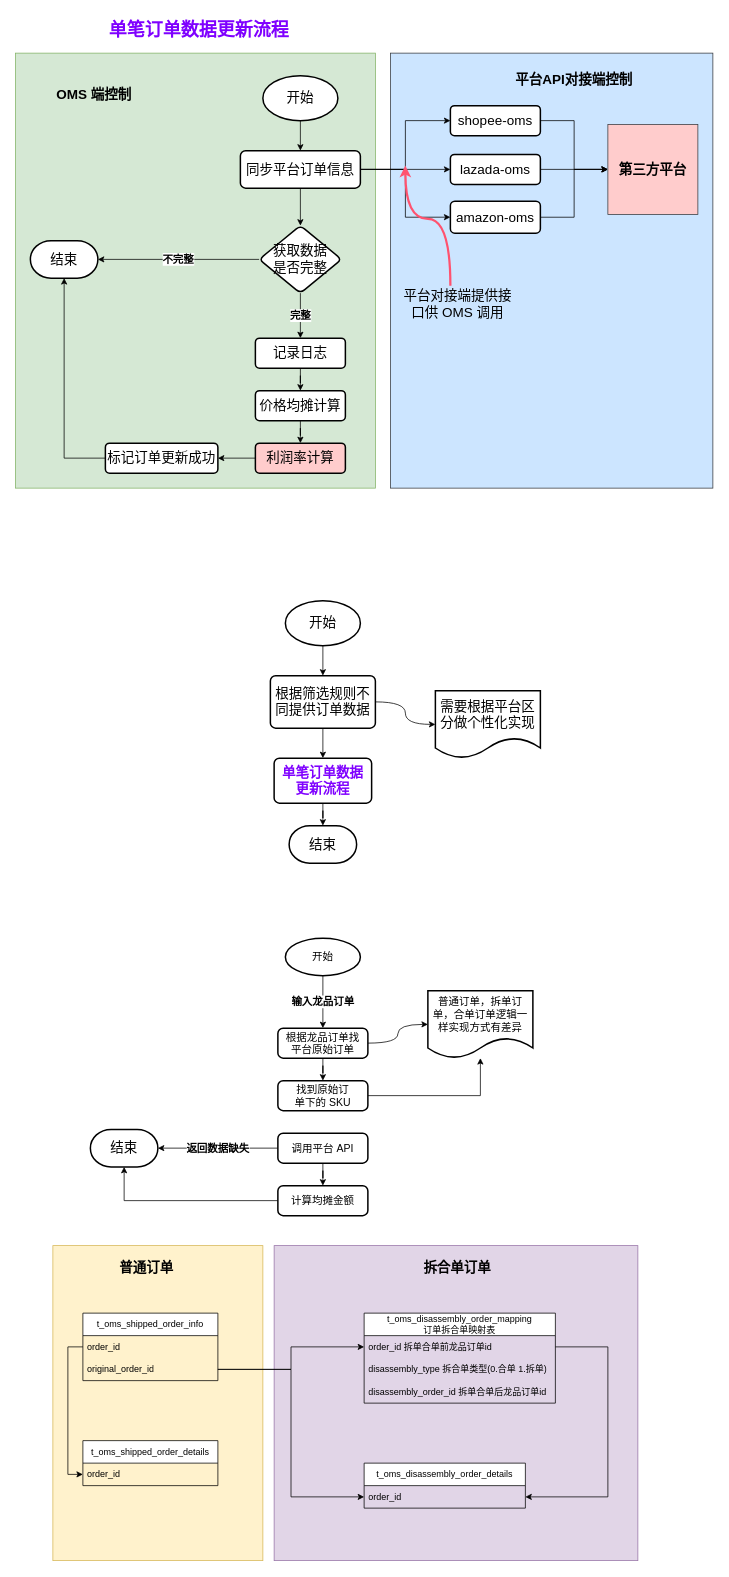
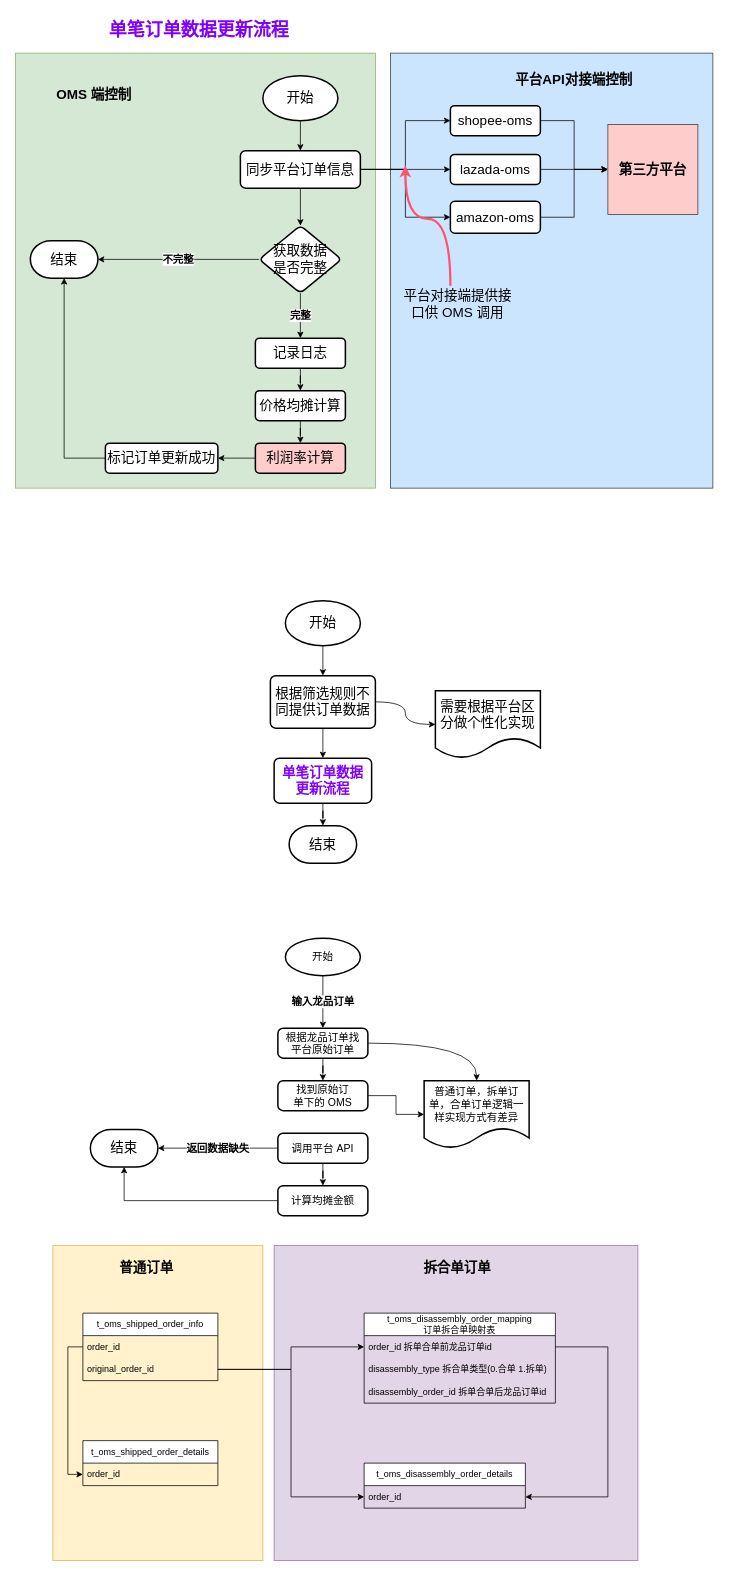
  <mxCell id="0" />
  <mxCell id="1" parent="0" />
  <mxCell id="2" value="" style="rounded=0;whiteSpace=wrap;html=1;fillColor=#e1d5e7;strokeColor=#9673a6;" vertex="1" parent="1"><mxGeometry x="365" y="1660" width="485" height="420" as="geometry" /></mxCell>
  <mxCell id="3" value="" style="rounded=0;whiteSpace=wrap;html=1;fillColor=#fff2cc;strokeColor=#d6b656;" vertex="1" parent="1"><mxGeometry x="70" y="1660" width="280" height="420" as="geometry" /></mxCell>
  <mxCell id="4" value="" style="rounded=0;whiteSpace=wrap;html=1;fillColor=#cce5ff;strokeColor=#36393d;" parent="1" vertex="1"><mxGeometry x="520" y="70" width="430" height="580" as="geometry" /></mxCell>
  <mxCell id="5" value="" style="rounded=0;whiteSpace=wrap;html=1;fillColor=#d5e8d4;strokeColor=#82b366;" parent="1" vertex="1"><mxGeometry x="20" y="70" width="480" height="580" as="geometry" /></mxCell>
  <mxCell id="6" style="edgeStyle=orthogonalEdgeStyle;rounded=0;orthogonalLoop=1;jettySize=auto;html=1;" parent="1" source="7" target="12" edge="1"><mxGeometry relative="1" as="geometry" /></mxCell>
  <mxCell id="7" value="&lt;font style=&quot;font-size: 18px;&quot;&gt;开始&lt;/font&gt;" style="strokeWidth=2;html=1;shape=mxgraph.flowchart.start_1;whiteSpace=wrap;" parent="1" vertex="1"><mxGeometry x="350" y="100" width="100" height="60" as="geometry" /></mxCell>
  <mxCell id="8" value="" style="edgeStyle=orthogonalEdgeStyle;rounded=0;orthogonalLoop=1;jettySize=auto;html=1;" parent="1" source="12" target="16" edge="1"><mxGeometry relative="1" as="geometry" /></mxCell>
  <mxCell id="9" style="edgeStyle=orthogonalEdgeStyle;rounded=0;orthogonalLoop=1;jettySize=auto;html=1;entryX=0;entryY=0.5;entryDx=0;entryDy=0;" parent="1" source="12" target="18" edge="1"><mxGeometry relative="1" as="geometry" /></mxCell>
  <mxCell id="10" style="edgeStyle=orthogonalEdgeStyle;rounded=0;orthogonalLoop=1;jettySize=auto;html=1;entryX=0;entryY=0.5;entryDx=0;entryDy=0;" parent="1" source="12" target="20" edge="1"><mxGeometry relative="1" as="geometry" /></mxCell>
  <mxCell id="11" style="edgeStyle=orthogonalEdgeStyle;rounded=0;orthogonalLoop=1;jettySize=auto;html=1;entryX=0;entryY=0.5;entryDx=0;entryDy=0;" parent="1" source="12" target="22" edge="1"><mxGeometry relative="1" as="geometry" /></mxCell>
  <mxCell id="12" value="&lt;font style=&quot;font-size: 18px;&quot;&gt;同步平台订单信息&lt;/font&gt;" style="rounded=1;whiteSpace=wrap;html=1;absoluteArcSize=1;arcSize=14;strokeWidth=2;" parent="1" vertex="1"><mxGeometry x="320" y="200" width="160" height="50" as="geometry" /></mxCell>
  <mxCell id="13" value="&lt;font style=&quot;font-size: 18px;&quot;&gt;结束&lt;/font&gt;" style="strokeWidth=2;html=1;shape=mxgraph.flowchart.terminator;whiteSpace=wrap;" parent="1" vertex="1"><mxGeometry x="40" y="320" width="90" height="50" as="geometry" /></mxCell>
  <mxCell id="14" value="&lt;font style=&quot;font-size: 14px;&quot;&gt;&lt;b&gt;不完整&lt;/b&gt;&lt;/font&gt;" style="edgeStyle=orthogonalEdgeStyle;rounded=0;orthogonalLoop=1;jettySize=auto;html=1;" parent="1" source="16" target="13" edge="1"><mxGeometry relative="1" as="geometry" /></mxCell>
  <mxCell id="15" value="&lt;font style=&quot;font-size: 14px;&quot;&gt;&lt;b&gt;完整&lt;/b&gt;&lt;/font&gt;" style="edgeStyle=orthogonalEdgeStyle;rounded=0;orthogonalLoop=1;jettySize=auto;html=1;" parent="1" source="16" target="24" edge="1"><mxGeometry relative="1" as="geometry" /></mxCell>
  <mxCell id="16" value="&lt;font style=&quot;font-size: 18px;&quot;&gt;获取数据&lt;br&gt;是否完整&lt;/font&gt;" style="rhombus;whiteSpace=wrap;html=1;rounded=1;arcSize=14;strokeWidth=2;" parent="1" vertex="1"><mxGeometry x="345" y="300" width="110" height="90" as="geometry" /></mxCell>
  <mxCell id="17" style="edgeStyle=orthogonalEdgeStyle;rounded=0;orthogonalLoop=1;jettySize=auto;html=1;entryX=0;entryY=0.5;entryDx=0;entryDy=0;" parent="1" source="18" target="31" edge="1"><mxGeometry relative="1" as="geometry" /></mxCell>
  <mxCell id="18" value="&lt;font style=&quot;font-size: 18px;&quot;&gt;shopee-oms&lt;/font&gt;" style="whiteSpace=wrap;html=1;rounded=1;arcSize=14;strokeWidth=2;" parent="1" vertex="1"><mxGeometry x="600" y="140" width="120" height="40" as="geometry" /></mxCell>
  <mxCell id="19" style="edgeStyle=orthogonalEdgeStyle;rounded=0;orthogonalLoop=1;jettySize=auto;html=1;entryX=0;entryY=0.5;entryDx=0;entryDy=0;" parent="1" source="20" target="31" edge="1"><mxGeometry relative="1" as="geometry" /></mxCell>
  <mxCell id="20" value="&lt;font style=&quot;font-size: 18px;&quot;&gt;lazada-oms&lt;/font&gt;" style="whiteSpace=wrap;html=1;rounded=1;arcSize=14;strokeWidth=2;" parent="1" vertex="1"><mxGeometry x="600" y="205" width="120" height="40" as="geometry" /></mxCell>
  <mxCell id="21" style="edgeStyle=orthogonalEdgeStyle;rounded=0;orthogonalLoop=1;jettySize=auto;html=1;entryX=0;entryY=0.5;entryDx=0;entryDy=0;" parent="1" source="22" target="31" edge="1"><mxGeometry relative="1" as="geometry" /></mxCell>
  <mxCell id="22" value="&lt;font style=&quot;font-size: 18px;&quot;&gt;amazon-oms&lt;/font&gt;" style="whiteSpace=wrap;html=1;rounded=1;arcSize=14;strokeWidth=2;" parent="1" vertex="1"><mxGeometry x="600" y="267.5" width="120" height="42.5" as="geometry" /></mxCell>
  <mxCell id="23" style="edgeStyle=orthogonalEdgeStyle;rounded=0;orthogonalLoop=1;jettySize=auto;html=1;entryX=0.5;entryY=0;entryDx=0;entryDy=0;" parent="1" source="24" target="26" edge="1"><mxGeometry relative="1" as="geometry" /></mxCell>
  <mxCell id="24" value="&lt;font style=&quot;font-size: 18px;&quot;&gt;记录日志&lt;/font&gt;" style="rounded=1;whiteSpace=wrap;html=1;arcSize=14;strokeWidth=2;" parent="1" vertex="1"><mxGeometry x="340" y="450" width="120" height="40" as="geometry" /></mxCell>
  <mxCell id="25" style="edgeStyle=orthogonalEdgeStyle;rounded=0;orthogonalLoop=1;jettySize=auto;html=1;" parent="1" source="26" target="28" edge="1"><mxGeometry relative="1" as="geometry" /></mxCell>
  <mxCell id="26" value="&lt;font style=&quot;font-size: 18px;&quot;&gt;价格均摊计算&lt;/font&gt;" style="rounded=1;whiteSpace=wrap;html=1;arcSize=14;strokeWidth=2;" parent="1" vertex="1"><mxGeometry x="340" y="520" width="120" height="40" as="geometry" /></mxCell>
  <mxCell id="27" style="edgeStyle=orthogonalEdgeStyle;rounded=0;orthogonalLoop=1;jettySize=auto;html=1;" parent="1" source="28" target="36" edge="1"><mxGeometry relative="1" as="geometry" /></mxCell>
  <mxCell id="28" value="&lt;font style=&quot;font-size: 18px;&quot;&gt;利润率计算&lt;/font&gt;" style="rounded=1;whiteSpace=wrap;html=1;arcSize=14;strokeWidth=2;fillColor=#ffcccc;" parent="1" vertex="1"><mxGeometry x="340" y="590" width="120" height="40" as="geometry" /></mxCell>
  <mxCell id="29" value="&lt;font color=&quot;#7f00ff&quot; style=&quot;font-size: 24px;&quot;&gt;&lt;b style=&quot;&quot;&gt;单笔订单数据更新流程&lt;/b&gt;&lt;/font&gt;" style="text;html=1;strokeColor=none;fillColor=none;align=center;verticalAlign=middle;whiteSpace=wrap;rounded=0;" parent="1" vertex="1"><mxGeometry x="130" width="270" height="40" as="geometry" y="20" /></mxCell>
  <mxCell id="30" value="&lt;font style=&quot;font-size: 18px;&quot;&gt;&lt;b&gt;OMS 端控制&lt;/b&gt;&lt;/font&gt;" style="text;html=1;strokeColor=none;fillColor=none;align=center;verticalAlign=middle;whiteSpace=wrap;rounded=0;" parent="1" vertex="1"><mxGeometry x="70" y="110" width="110" height="30" as="geometry" /></mxCell>
  <mxCell id="31" value="&lt;font style=&quot;font-size: 18px;&quot;&gt;&lt;b&gt;第三方平台&lt;/b&gt;&lt;/font&gt;" style="whiteSpace=wrap;html=1;aspect=fixed;fillColor=#ffcccc;strokeColor=#36393d;" parent="1" vertex="1"><mxGeometry x="810" y="165" width="120" height="120" as="geometry" /></mxCell>
  <mxCell id="32" value="&lt;font style=&quot;font-size: 18px;&quot;&gt;&lt;b&gt;平台API对接端控制&lt;/b&gt;&lt;/font&gt;" style="text;html=1;strokeColor=none;fillColor=none;align=center;verticalAlign=middle;whiteSpace=wrap;rounded=0;" parent="1" vertex="1"><mxGeometry x="680" y="90" width="170" height="30" as="geometry" /></mxCell>
  <mxCell id="33" style="edgeStyle=orthogonalEdgeStyle;orthogonalLoop=1;jettySize=auto;html=1;curved=1;strokeColor=#FF526F;strokeWidth=3;" parent="1" source="34" edge="1"><mxGeometry relative="1" as="geometry"><mxPoint x="540" y="220" as="targetPoint" /><Array as="points"><mxPoint x="600" y="291" /><mxPoint x="540" y="291" /></Array></mxGeometry></mxCell>
  <mxCell id="34" value="&lt;font style=&quot;font-size: 18px;&quot;&gt;平台对接端提供接口供 OMS 调用&lt;/font&gt;" style="text;html=1;strokeColor=none;fillColor=none;align=center;verticalAlign=middle;whiteSpace=wrap;rounded=0;" parent="1" vertex="1"><mxGeometry x="530" y="380" width="160" height="50" as="geometry" /></mxCell>
  <mxCell id="35" style="edgeStyle=orthogonalEdgeStyle;rounded=0;orthogonalLoop=1;jettySize=auto;html=1;entryX=0.5;entryY=1;entryDx=0;entryDy=0;entryPerimeter=0;" parent="1" source="36" target="13" edge="1"><mxGeometry relative="1" as="geometry" /></mxCell>
  <mxCell id="36" value="&lt;font style=&quot;font-size: 18px;&quot;&gt;标记订单更新成功&lt;/font&gt;" style="rounded=1;whiteSpace=wrap;html=1;arcSize=14;strokeWidth=2;" parent="1" vertex="1"><mxGeometry x="140" y="590" width="150" height="40" as="geometry" /></mxCell>
  <mxCell id="37" style="edgeStyle=orthogonalEdgeStyle;rounded=0;orthogonalLoop=1;jettySize=auto;html=1;" parent="1" source="38" target="41" edge="1"><mxGeometry relative="1" as="geometry" /></mxCell>
  <mxCell id="38" value="&lt;font style=&quot;font-size: 18px;&quot;&gt;开始&lt;/font&gt;" style="strokeWidth=2;html=1;shape=mxgraph.flowchart.start_1;whiteSpace=wrap;" parent="1" vertex="1"><mxGeometry x="380" y="800" width="100" height="60" as="geometry" /></mxCell>
  <mxCell id="39" value="" style="edgeStyle=orthogonalEdgeStyle;orthogonalLoop=1;jettySize=auto;html=1;curved=1;" parent="1" source="41" target="42" edge="1"><mxGeometry relative="1" as="geometry" /></mxCell>
  <mxCell id="40" style="edgeStyle=orthogonalEdgeStyle;rounded=0;orthogonalLoop=1;jettySize=auto;html=1;" parent="1" source="41" target="44" edge="1"><mxGeometry relative="1" as="geometry" /></mxCell>
  <mxCell id="41" value="&lt;font style=&quot;font-size: 18px;&quot;&gt;根据筛选规则不同提供订单数据&lt;/font&gt;" style="rounded=1;whiteSpace=wrap;html=1;absoluteArcSize=1;arcSize=14;strokeWidth=2;" parent="1" vertex="1"><mxGeometry x="360" y="900" width="140" height="70" as="geometry" /></mxCell>
  <mxCell id="42" value="&lt;font style=&quot;font-size: 18px;&quot;&gt;需要根据平台区分做个性化实现&lt;/font&gt;" style="shape=document;whiteSpace=wrap;html=1;boundedLbl=1;rounded=1;arcSize=14;strokeWidth=2;" parent="1" vertex="1"><mxGeometry x="580" y="920" width="140" height="90" as="geometry" /></mxCell>
  <mxCell id="43" style="edgeStyle=orthogonalEdgeStyle;rounded=0;orthogonalLoop=1;jettySize=auto;html=1;" parent="1" source="44" target="45" edge="1"><mxGeometry relative="1" as="geometry" /></mxCell>
  <mxCell id="44" value="&lt;b style=&quot;border-color: var(--border-color); color: rgb(127, 0, 255);&quot;&gt;&lt;font style=&quot;font-size: 18px;&quot;&gt;单笔订单数据&lt;br&gt;更新流程&lt;/font&gt;&lt;/b&gt;" style="rounded=1;whiteSpace=wrap;html=1;absoluteArcSize=1;arcSize=14;strokeWidth=2;" parent="1" vertex="1"><mxGeometry x="365" y="1010" width="130" height="60" as="geometry" /></mxCell>
  <mxCell id="45" value="&lt;font style=&quot;font-size: 18px;&quot;&gt;结束&lt;/font&gt;" style="strokeWidth=2;html=1;shape=mxgraph.flowchart.terminator;whiteSpace=wrap;" parent="1" vertex="1"><mxGeometry x="385" y="1100" width="90" height="50" as="geometry" /></mxCell>
  <mxCell id="46" value="&lt;font style=&quot;font-size: 14px;&quot;&gt;&lt;b&gt;输入龙品订单&lt;/b&gt;&lt;/font&gt;" style="edgeStyle=orthogonalEdgeStyle;rounded=0;orthogonalLoop=1;jettySize=auto;html=1;" edge="1" parent="1" source="47" target="50"><mxGeometry relative="1" as="geometry" /></mxCell>
  <mxCell id="47" value="&lt;font style=&quot;font-size: 14px;&quot;&gt;开始&lt;/font&gt;" style="strokeWidth=2;html=1;shape=mxgraph.flowchart.start_1;whiteSpace=wrap;" vertex="1" parent="1"><mxGeometry x="380" y="1250" width="100" height="50" as="geometry" /></mxCell>
  <mxCell id="48" style="edgeStyle=orthogonalEdgeStyle;rounded=0;orthogonalLoop=1;jettySize=auto;html=1;entryX=0.5;entryY=0;entryDx=0;entryDy=0;" edge="1" parent="1" source="50" target="52"><mxGeometry relative="1" as="geometry" /></mxCell>
  <mxCell id="49" value="" style="edgeStyle=orthogonalEdgeStyle;orthogonalLoop=1;jettySize=auto;html=1;curved=1;" edge="1" parent="1" source="50" target="58"><mxGeometry relative="1" as="geometry" /></mxCell>
  <mxCell id="50" value="&lt;font style=&quot;font-size: 14px;&quot;&gt;根据龙品订单找&lt;br&gt;平台原始订单&lt;/font&gt;" style="rounded=1;whiteSpace=wrap;html=1;absoluteArcSize=1;arcSize=14;strokeWidth=2;" vertex="1" parent="1"><mxGeometry x="370" y="1370" width="120" height="40" as="geometry" /></mxCell>
  <mxCell id="51" style="edgeStyle=orthogonalEdgeStyle;rounded=0;orthogonalLoop=1;jettySize=auto;html=1;" edge="1" parent="1" source="52" target="58"><mxGeometry relative="1" as="geometry" /></mxCell>
- <mxCell id="52" value="&lt;span style=&quot;font-size: 14px;&quot;&gt;找到原始订&lt;br&gt;单下的 SKU&lt;/span&gt;" style="rounded=1;whiteSpace=wrap;html=1;absoluteArcSize=1;arcSize=14;strokeWidth=2;" vertex="1" parent="1"><mxGeometry x="370" y="1440" width="120" height="40" as="geometry" /></mxCell>
+ <mxCell id="52" value="&lt;span style=&quot;font-size: 14px;&quot;&gt;找到原始订&lt;br&gt;单下的 OMS&lt;/span&gt;" style="rounded=1;whiteSpace=wrap;html=1;absoluteArcSize=1;arcSize=14;strokeWidth=2;" vertex="1" parent="1"><mxGeometry x="370" y="1440" width="120" height="40" as="geometry" /></mxCell>
  <mxCell id="53" style="edgeStyle=orthogonalEdgeStyle;rounded=0;orthogonalLoop=1;jettySize=auto;html=1;entryX=0.5;entryY=0;entryDx=0;entryDy=0;" edge="1" parent="1" source="55" target="57"><mxGeometry relative="1" as="geometry" /></mxCell>
  <mxCell id="54" value="&lt;font style=&quot;font-size: 14px;&quot;&gt;&lt;b&gt;返回数据缺失&lt;/b&gt;&lt;/font&gt;" style="edgeStyle=orthogonalEdgeStyle;rounded=0;orthogonalLoop=1;jettySize=auto;html=1;entryX=1;entryY=0.5;entryDx=0;entryDy=0;entryPerimeter=0;" edge="1" parent="1" source="55" target="59"><mxGeometry relative="1" as="geometry" /></mxCell>
  <mxCell id="55" value="&lt;span style=&quot;font-size: 14px;&quot;&gt;调用平台 API&lt;/span&gt;" style="rounded=1;whiteSpace=wrap;html=1;absoluteArcSize=1;arcSize=14;strokeWidth=2;" vertex="1" parent="1"><mxGeometry x="370" y="1510" width="120" height="40" as="geometry" /></mxCell>
  <mxCell id="56" style="edgeStyle=orthogonalEdgeStyle;rounded=0;orthogonalLoop=1;jettySize=auto;html=1;" edge="1" parent="1" source="57" target="59"><mxGeometry relative="1" as="geometry" /></mxCell>
  <mxCell id="57" value="&lt;span style=&quot;font-size: 14px;&quot;&gt;计算均摊金额&lt;/span&gt;" style="rounded=1;whiteSpace=wrap;html=1;absoluteArcSize=1;arcSize=14;strokeWidth=2;" vertex="1" parent="1"><mxGeometry x="370" y="1580" width="120" height="40" as="geometry" /></mxCell>
- <mxCell id="58" value="&lt;font style=&quot;font-size: 14px;&quot;&gt;普通订单，拆单订单，合单订单逻辑一样实现方式有差异&lt;/font&gt;" style="shape=document;whiteSpace=wrap;html=1;boundedLbl=1;rounded=1;arcSize=14;strokeWidth=2;" vertex="1" parent="1"><mxGeometry x="570" y="1320" width="140" height="90" as="geometry" /></mxCell>
+ <mxCell id="58" value="&lt;font style=&quot;font-size: 14px;&quot;&gt;普通订单，拆单订单，合单订单逻辑一样实现方式有差异&lt;/font&gt;" style="shape=document;whiteSpace=wrap;html=1;boundedLbl=1;rounded=1;arcSize=14;strokeWidth=2;" vertex="1" parent="1"><mxGeometry x="565" y="1440" width="140" height="90" as="geometry" /></mxCell>
  <mxCell id="59" value="&lt;font style=&quot;font-size: 18px;&quot;&gt;结束&lt;/font&gt;" style="strokeWidth=2;html=1;shape=mxgraph.flowchart.terminator;whiteSpace=wrap;" vertex="1" parent="1"><mxGeometry x="120" y="1505" width="90" height="50" as="geometry" /></mxCell>
  <mxCell id="60" value="t_oms_shipped_order_info" style="swimlane;fontStyle=0;childLayout=stackLayout;horizontal=1;startSize=30;horizontalStack=0;resizeParent=1;resizeParentMax=0;resizeLast=0;collapsible=1;marginBottom=0;whiteSpace=wrap;html=1;" vertex="1" parent="1"><mxGeometry x="110" y="1750" width="180" height="90" as="geometry" /></mxCell>
  <mxCell id="61" value="order_id" style="text;strokeColor=none;fillColor=none;align=left;verticalAlign=middle;spacingLeft=4;spacingRight=4;overflow=hidden;points=[[0,0.5],[1,0.5]];portConstraint=eastwest;rotatable=0;whiteSpace=wrap;html=1;" vertex="1" parent="60"><mxGeometry y="30" width="180" height="30" as="geometry" /></mxCell>
  <mxCell id="62" value="original_order_id" style="text;strokeColor=none;fillColor=none;align=left;verticalAlign=middle;spacingLeft=4;spacingRight=4;overflow=hidden;points=[[0,0.5],[1,0.5]];portConstraint=eastwest;rotatable=0;whiteSpace=wrap;html=1;" vertex="1" parent="60"><mxGeometry y="60" width="180" height="30" as="geometry" /></mxCell>
  <mxCell id="63" value="t_oms_disassembly_order_mapping&lt;br&gt;订单拆合单映射表" style="swimlane;fontStyle=0;childLayout=stackLayout;horizontal=1;startSize=30;horizontalStack=0;resizeParent=1;resizeParentMax=0;resizeLast=0;collapsible=1;marginBottom=0;whiteSpace=wrap;html=1;" vertex="1" parent="1"><mxGeometry x="485" y="1750" width="255" height="120" as="geometry"><mxRectangle x="455" y="1670" width="230" height="30" as="alternateBounds" /></mxGeometry></mxCell>
  <mxCell id="64" value="order_id 拆单合单前龙品订单id" style="text;strokeColor=none;fillColor=none;align=left;verticalAlign=middle;spacingLeft=4;spacingRight=4;overflow=hidden;points=[[0,0.5],[1,0.5]];portConstraint=eastwest;rotatable=0;whiteSpace=wrap;html=1;" vertex="1" parent="63"><mxGeometry y="30" width="255" height="30" as="geometry" /></mxCell>
  <mxCell id="65" value="disassembly_type&amp;nbsp;拆合单类型(0.合单 1.拆单)" style="text;strokeColor=none;fillColor=none;align=left;verticalAlign=middle;spacingLeft=4;spacingRight=4;overflow=hidden;points=[[0,0.5],[1,0.5]];portConstraint=eastwest;rotatable=0;whiteSpace=wrap;html=1;" vertex="1" parent="63"><mxGeometry y="60" width="255" height="30" as="geometry" /></mxCell>
  <mxCell id="66" value="disassembly_order_id 拆单合单后龙品订单id" style="text;strokeColor=none;fillColor=none;align=left;verticalAlign=middle;spacingLeft=4;spacingRight=4;overflow=hidden;points=[[0,0.5],[1,0.5]];portConstraint=eastwest;rotatable=0;whiteSpace=wrap;html=1;" vertex="1" parent="63"><mxGeometry y="90" width="255" height="30" as="geometry" /></mxCell>
  <mxCell id="67" value="t_oms_shipped_order_details" style="swimlane;fontStyle=0;childLayout=stackLayout;horizontal=1;startSize=30;horizontalStack=0;resizeParent=1;resizeParentMax=0;resizeLast=0;collapsible=1;marginBottom=0;whiteSpace=wrap;html=1;" vertex="1" parent="1"><mxGeometry x="110" y="1920" width="180" height="60" as="geometry" /></mxCell>
  <mxCell id="68" value="order_id" style="text;strokeColor=none;fillColor=none;align=left;verticalAlign=middle;spacingLeft=4;spacingRight=4;overflow=hidden;points=[[0,0.5],[1,0.5]];portConstraint=eastwest;rotatable=0;whiteSpace=wrap;html=1;" vertex="1" parent="67"><mxGeometry y="30" width="180" height="30" as="geometry" /></mxCell>
  <mxCell id="69" style="edgeStyle=orthogonalEdgeStyle;rounded=0;orthogonalLoop=1;jettySize=auto;html=1;entryX=0;entryY=0.5;entryDx=0;entryDy=0;" edge="1" parent="1" source="61" target="68"><mxGeometry relative="1" as="geometry" /></mxCell>
  <mxCell id="70" style="edgeStyle=orthogonalEdgeStyle;rounded=0;orthogonalLoop=1;jettySize=auto;html=1;entryX=0;entryY=0.5;entryDx=0;entryDy=0;" edge="1" parent="1" source="62" target="64"><mxGeometry relative="1" as="geometry" /></mxCell>
  <mxCell id="71" value="t_oms_disassembly_order_details" style="swimlane;fontStyle=0;childLayout=stackLayout;horizontal=1;startSize=30;horizontalStack=0;resizeParent=1;resizeParentMax=0;resizeLast=0;collapsible=1;marginBottom=0;whiteSpace=wrap;html=1;" vertex="1" parent="1"><mxGeometry x="485" y="1950" width="215" height="60" as="geometry" /></mxCell>
  <mxCell id="72" value="order_id" style="text;strokeColor=none;fillColor=none;align=left;verticalAlign=middle;spacingLeft=4;spacingRight=4;overflow=hidden;points=[[0,0.5],[1,0.5]];portConstraint=eastwest;rotatable=0;whiteSpace=wrap;html=1;" vertex="1" parent="71"><mxGeometry y="30" width="215" height="30" as="geometry" /></mxCell>
  <mxCell id="73" style="edgeStyle=orthogonalEdgeStyle;rounded=0;orthogonalLoop=1;jettySize=auto;html=1;entryX=0;entryY=0.5;entryDx=0;entryDy=0;" edge="1" parent="1" source="62" target="72"><mxGeometry relative="1" as="geometry" /></mxCell>
  <mxCell id="74" style="edgeStyle=orthogonalEdgeStyle;rounded=0;orthogonalLoop=1;jettySize=auto;html=1;entryX=1;entryY=0.5;entryDx=0;entryDy=0;exitX=1;exitY=0.5;exitDx=0;exitDy=0;" edge="1" parent="1" source="64" target="72"><mxGeometry relative="1" as="geometry"><Array as="points"><mxPoint x="810" y="1795" /><mxPoint x="810" y="1995" /></Array></mxGeometry></mxCell>
  <mxCell id="75" value="&lt;font style=&quot;font-size: 18px;&quot;&gt;&lt;b&gt;普通订单&lt;/b&gt;&lt;/font&gt;" style="text;html=1;strokeColor=none;fillColor=none;align=center;verticalAlign=middle;whiteSpace=wrap;rounded=0;" vertex="1" parent="1"><mxGeometry x="150" y="1670" width="90" height="40" as="geometry" /></mxCell>
  <mxCell id="76" value="&lt;font style=&quot;font-size: 18px;&quot;&gt;&lt;b&gt;拆合单订单&lt;/b&gt;&lt;/font&gt;" style="text;html=1;strokeColor=none;fillColor=none;align=center;verticalAlign=middle;whiteSpace=wrap;rounded=0;" vertex="1" parent="1"><mxGeometry x="547.5" y="1670" width="122.5" height="40" as="geometry" /></mxCell>
